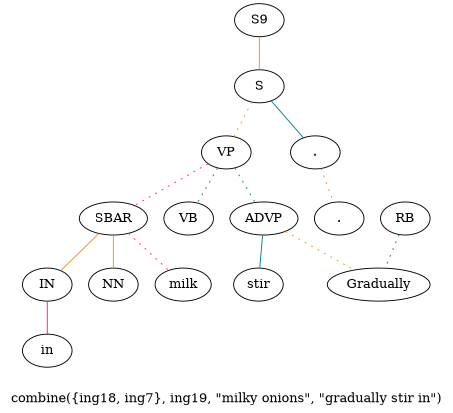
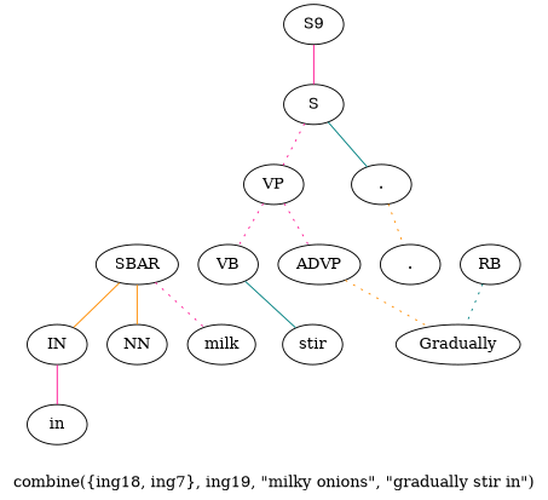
  graph {
    label="combine({ing18, ing7}, ing19, \"milky onions\", \"gradually stir in\")"
    edge [color=darkorange style=dotted]
    n1 [label=S9]
    n2 [label=S]
    n3 [label=VP]
    n4 [label="."]
    n5 [label=ADVP]
    n6 [label=VB]
    n7 [label=SBAR]
    n8 [label="."]
    n9 [label=Gradually]
    n10 [label=stir]
    n11 [label=IN]
    n12 [label=NN]
    n13 [label=milk]
    n14 [label=RB]
    n15 [label=in]
-   n1 -- n2 [style=solid]
-   n2 -- n3
+   n1 -- n2 [color=deeppink style=solid]
+   n2 -- n3 [color=deeppink]
    n2 -- n4 [color=teal style=solid]
-   n3 -- n5 [color=teal]
-   n3 -- n6 [color=teal]
-   n3 -- n7 [color=deeppink]
+   n3 -- n5 [color=deeppink]
+   n3 -- n6 [color=deeppink]
    n4 -- n8
    n5 -- n9
-   n5 -- n10 [color=teal style=solid]
+   n6 -- n10 [color=teal style=solid]
    n7 -- n11 [style=solid]
    n7 -- n12 [style=solid]
    n7 -- n13 [color=deeppink]
    n11 -- n15 [color=deeppink style=solid]
    n14 -- n9 [color=teal]
  }
